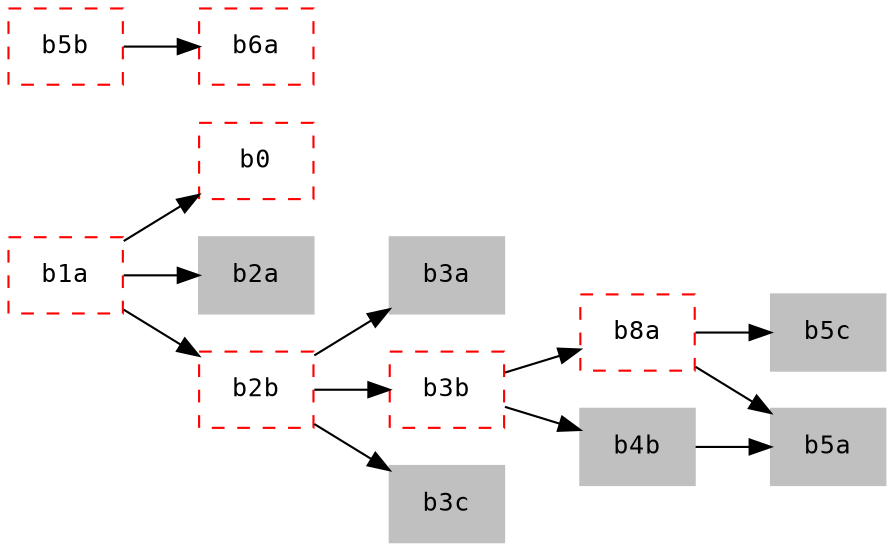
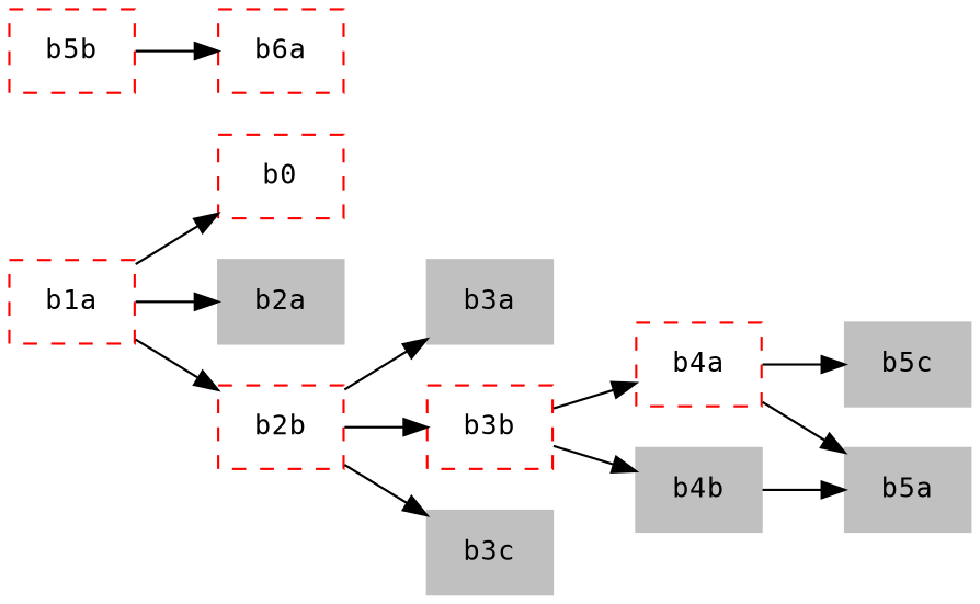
  digraph {
    rankdir=LR
    node [color=red fontname=Monospace fontsize=12 shape=box style=dashed]
    b1a
    b0
    b2a [color=gray style=filled]
    b2b
    b3a [color=gray style=filled]
    b3b
    b3c [color=gray style=filled]
-   b4a [label=b8a]
+   b4a
    b4b [color=gray style=filled]
    b5c [color=gray style=filled]
    b5a [color=gray style=filled]
    b5b
    b6a
    b1a -> b0
    b1a -> b2a
    b1a -> b2b
    b2b -> b3a
    b2b -> b3b
    b2b -> b3c
    b3b -> b4a
    b3b -> b4b
    b4a -> b5c
    b4a -> b5a
    b4b -> b5a
    b5b -> b6a
  }
